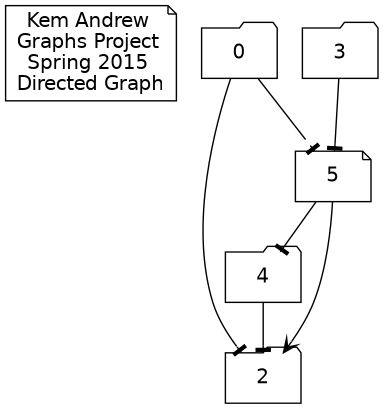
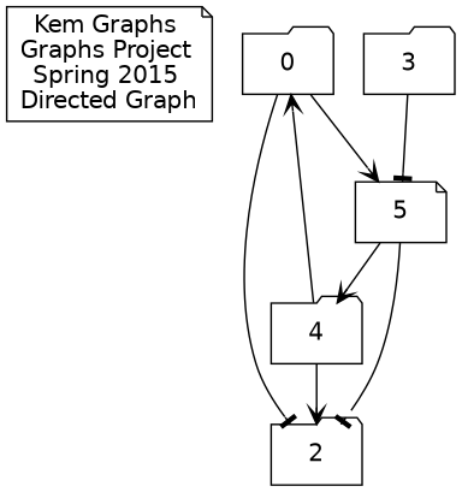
  digraph {
    fontname="DejaVu Sans"
    node [fontname="DejaVu Sans" shape=folder]
    edge [arrowhead=tee fontname="DejaVu Sans"]
-   n1 [label="Kem Andrew \nGraphs Project \nSpring 2015 \nDirected Graph" shape=note]
+   n1 [label="Kem Graphs \nGraphs Project \nSpring 2015 \nDirected Graph" shape=note]
    n2 [label=0]
    n3 [label=2]
    n4 [label=5 shape=note]
    n5 [label=4]
    n6 [label=3]
    n2 -> n3
-   n2 -> n4
-   n4 -> n3 [arrowhead=vee]
-   n4 -> n5
-   n5 -> n3
+   n2 -> n4 [arrowhead=vee]
+   n4 -> n3
+   n4 -> n5 [arrowhead=vee]
+   n5 -> n2 [arrowhead=vee]
+   n5 -> n3 [arrowhead=vee]
    n6 -> n4
  }
